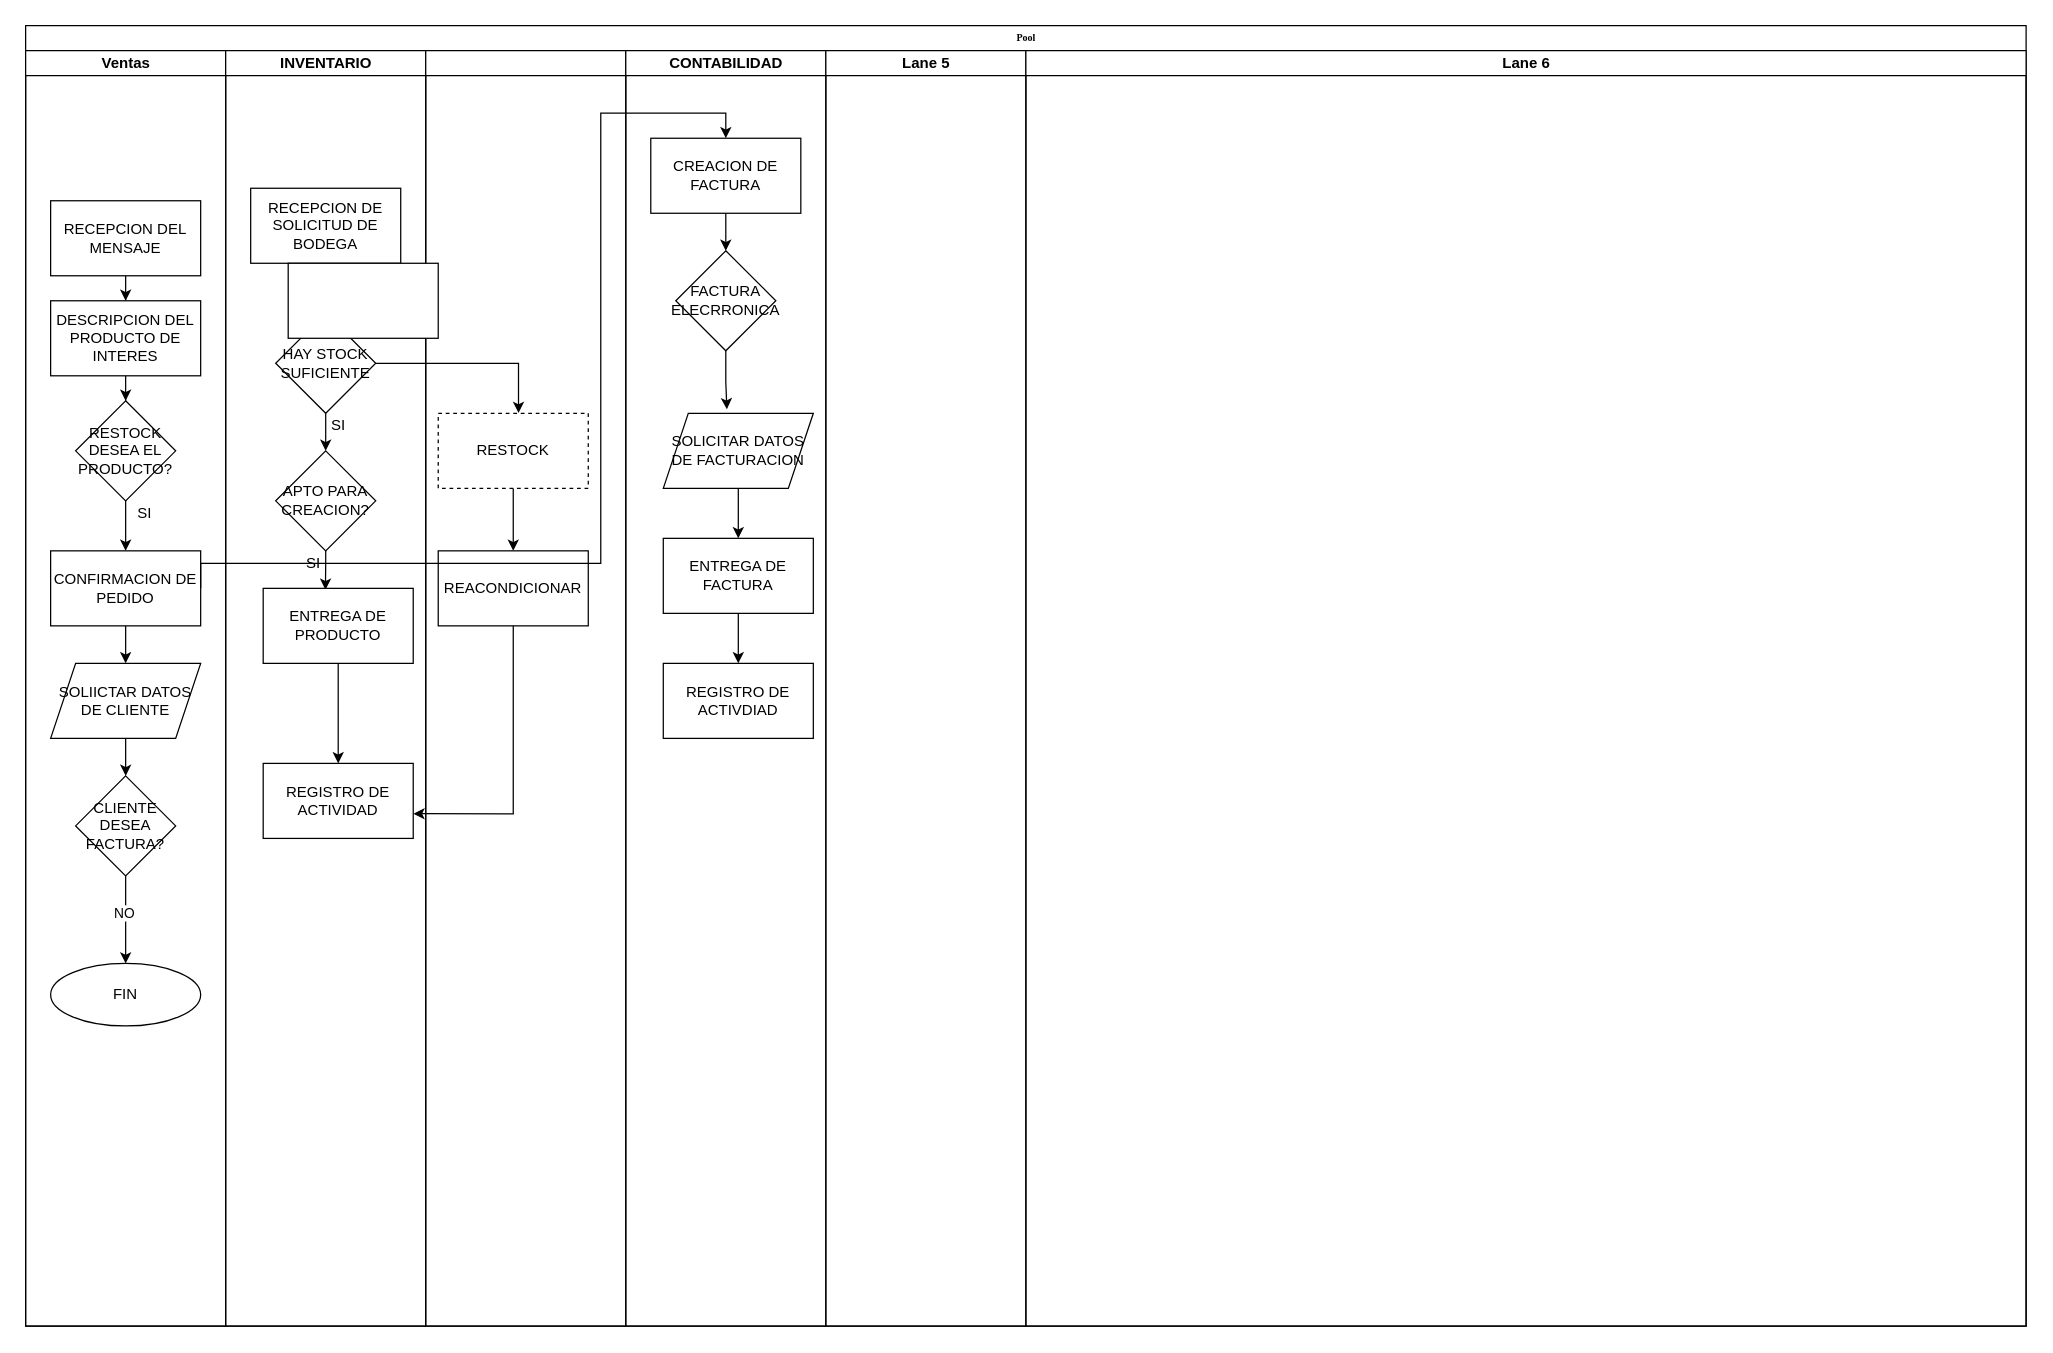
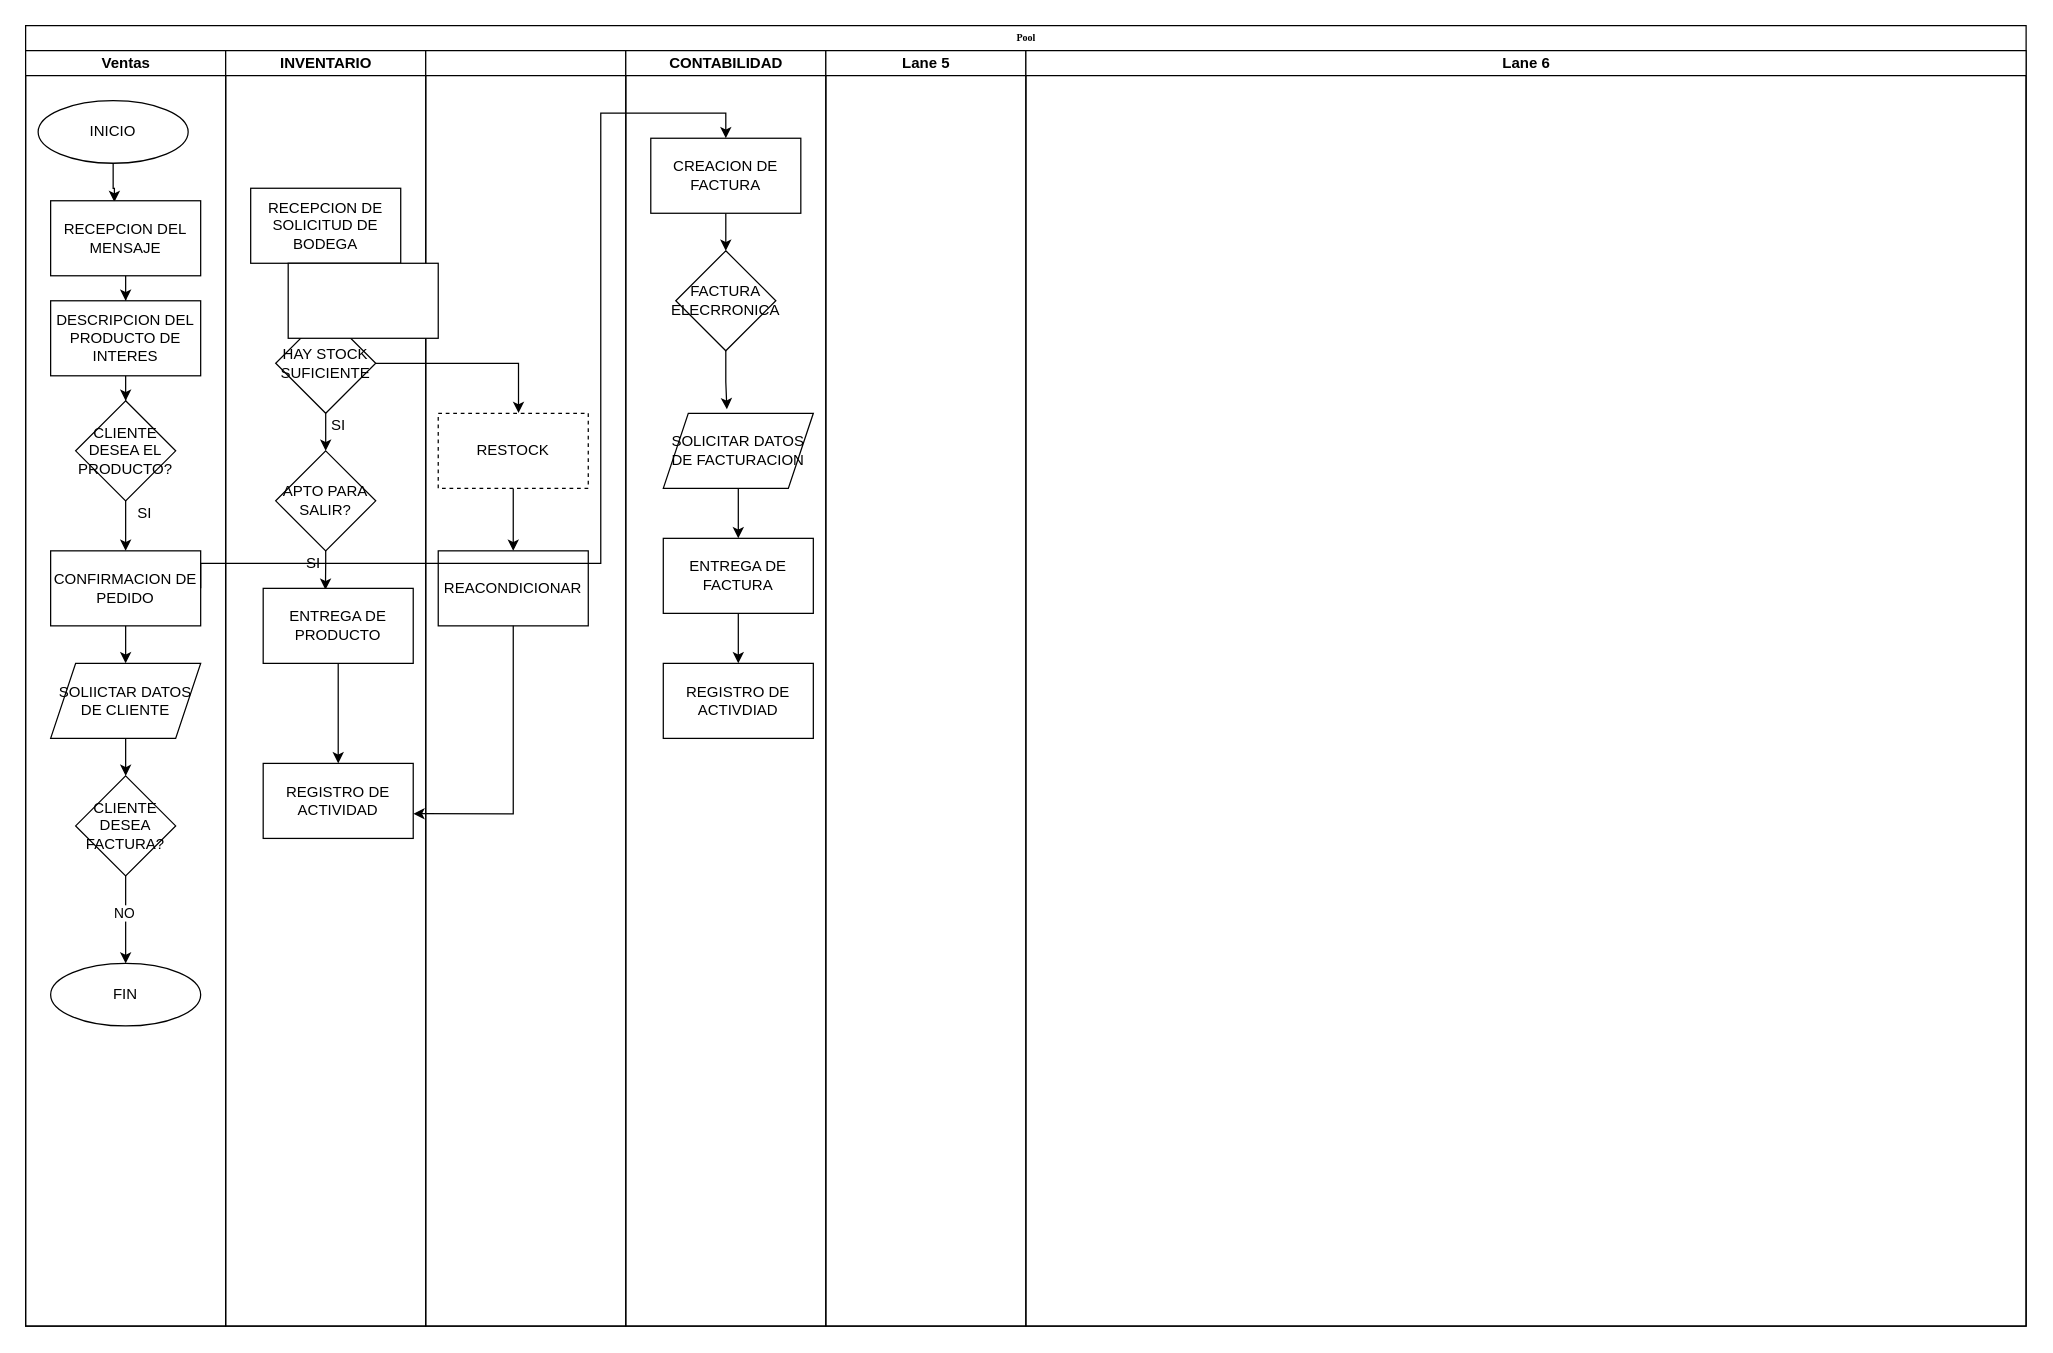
  <mxCell id="0" />
  <mxCell id="1" parent="0" />
  <mxCell id="2" value="Pool" style="swimlane;html=1;childLayout=stackLayout;startSize=20;rounded=0;shadow=0;labelBackgroundColor=none;strokeWidth=1;fontFamily=Verdana;fontSize=8;align=center;" parent="1" vertex="1"><mxGeometry x="20" y="20" width="1600" height="1040" as="geometry" /></mxCell>
  <mxCell id="3" value="Ventas" style="swimlane;html=1;startSize=20;" parent="2" vertex="1"><mxGeometry y="20" width="160" height="1020" as="geometry" /></mxCell>
+ <mxCell id="4" style="edgeStyle=orthogonalEdgeStyle;rounded=0;orthogonalLoop=1;jettySize=auto;html=1;entryX=0.425;entryY=0.017;entryDx=0;entryDy=0;entryPerimeter=0;" edge="1" parent="3" source="5" target="8"><mxGeometry relative="1" as="geometry" /></mxCell>
+ <mxCell id="5" value="INICIO" style="ellipse;whiteSpace=wrap;html=1;" vertex="1" parent="3"><mxGeometry x="10" y="40" width="120" height="50" as="geometry" /></mxCell>
  <mxCell id="6" value="FIN" style="ellipse;whiteSpace=wrap;html=1;" vertex="1" parent="3"><mxGeometry x="20" y="730" width="120" height="50" as="geometry" /></mxCell>
  <mxCell id="7" style="edgeStyle=orthogonalEdgeStyle;rounded=0;orthogonalLoop=1;jettySize=auto;html=1;entryX=0.5;entryY=0;entryDx=0;entryDy=0;" edge="1" parent="3" source="8" target="10"><mxGeometry relative="1" as="geometry" /></mxCell>
  <mxCell id="8" value="RECEPCION DEL MENSAJE" style="rounded=0;whiteSpace=wrap;html=1;" vertex="1" parent="3"><mxGeometry x="20" y="120" width="120" height="60" as="geometry" /></mxCell>
  <mxCell id="9" style="edgeStyle=orthogonalEdgeStyle;rounded=0;orthogonalLoop=1;jettySize=auto;html=1;entryX=0.5;entryY=0;entryDx=0;entryDy=0;" edge="1" parent="3" source="10" target="14"><mxGeometry relative="1" as="geometry" /></mxCell>
  <mxCell id="10" value="DESCRIPCION DEL PRODUCTO DE INTERES" style="rounded=0;whiteSpace=wrap;html=1;" vertex="1" parent="3"><mxGeometry x="20" y="200" width="120" height="60" as="geometry" /></mxCell>
  <mxCell id="11" style="edgeStyle=orthogonalEdgeStyle;rounded=0;orthogonalLoop=1;jettySize=auto;html=1;entryX=0.5;entryY=0;entryDx=0;entryDy=0;" edge="1" parent="3" source="12" target="16"><mxGeometry relative="1" as="geometry" /></mxCell>
  <mxCell id="12" value="CONFIRMACION DE PEDIDO" style="rounded=0;whiteSpace=wrap;html=1;" vertex="1" parent="3"><mxGeometry x="20" y="400" width="120" height="60" as="geometry" /></mxCell>
  <mxCell id="13" style="edgeStyle=orthogonalEdgeStyle;rounded=0;orthogonalLoop=1;jettySize=auto;html=1;" edge="1" parent="3" source="14" target="12"><mxGeometry relative="1" as="geometry" /></mxCell>
- <mxCell id="14" value="RESTOCK DESEA EL PRODUCTO?" style="rhombus;whiteSpace=wrap;html=1;" vertex="1" parent="3"><mxGeometry x="40" y="280" width="80" height="80" as="geometry" /></mxCell>
+ <mxCell id="14" value="CLIENTE DESEA EL PRODUCTO?" style="rhombus;whiteSpace=wrap;html=1;" vertex="1" parent="3"><mxGeometry x="40" y="280" width="80" height="80" as="geometry" /></mxCell>
  <mxCell id="15" style="edgeStyle=orthogonalEdgeStyle;rounded=0;orthogonalLoop=1;jettySize=auto;html=1;" edge="1" parent="3" source="16"><mxGeometry relative="1" as="geometry"><mxPoint x="80.029" y="580" as="targetPoint" /></mxGeometry></mxCell>
  <mxCell id="16" value="SOLIICTAR DATOS DE CLIENTE" style="shape=parallelogram;perimeter=parallelogramPerimeter;whiteSpace=wrap;html=1;fixedSize=1;" vertex="1" parent="3"><mxGeometry x="20" y="490" width="120" height="60" as="geometry" /></mxCell>
  <mxCell id="17" value="SI" style="text;html=1;align=center;verticalAlign=middle;resizable=0;points=[];autosize=1;" vertex="1" parent="3"><mxGeometry x="80" y="360" width="30" height="20" as="geometry" /></mxCell>
  <mxCell id="18" style="edgeStyle=orthogonalEdgeStyle;rounded=0;orthogonalLoop=1;jettySize=auto;html=1;" edge="1" parent="3" source="20" target="6"><mxGeometry relative="1" as="geometry" /></mxCell>
  <mxCell id="19" value="NO" style="edgeLabel;html=1;align=center;verticalAlign=middle;resizable=0;points=[];" vertex="1" connectable="0" parent="18"><mxGeometry x="-0.167" y="-2" relative="1" as="geometry"><mxPoint as="offset" /></mxGeometry></mxCell>
  <mxCell id="20" value="CLIENTE DESEA FACTURA?" style="rhombus;whiteSpace=wrap;html=1;" vertex="1" parent="3"><mxGeometry x="40" y="580" width="80" height="80" as="geometry" /></mxCell>
  <mxCell id="21" value="INVENTARIO" style="swimlane;html=1;startSize=20;" parent="2" vertex="1"><mxGeometry x="160" y="20" width="160" height="1020" as="geometry" /></mxCell>
  <mxCell id="22" style="edgeStyle=orthogonalEdgeStyle;rounded=0;orthogonalLoop=1;jettySize=auto;html=1;entryX=0.5;entryY=0;entryDx=0;entryDy=0;" edge="1" parent="21" source="23" target="25"><mxGeometry relative="1" as="geometry" /></mxCell>
  <mxCell id="23" value="RECEPCION DE SOLICITUD DE BODEGA" style="rounded=0;whiteSpace=wrap;html=1;" vertex="1" parent="21"><mxGeometry x="20" y="110" width="120" height="60" as="geometry" /></mxCell>
  <mxCell id="24" style="edgeStyle=orthogonalEdgeStyle;rounded=0;orthogonalLoop=1;jettySize=auto;html=1;entryX=0.5;entryY=0;entryDx=0;entryDy=0;" edge="1" parent="21" source="25" target="27"><mxGeometry relative="1" as="geometry" /></mxCell>
  <mxCell id="25" value="HAY STOCK SUFICIENTE" style="rhombus;whiteSpace=wrap;html=1;" vertex="1" parent="21"><mxGeometry x="40" y="210" width="80" height="80" as="geometry" /></mxCell>
  <mxCell id="26" style="edgeStyle=orthogonalEdgeStyle;rounded=0;orthogonalLoop=1;jettySize=auto;html=1;exitX=0.5;exitY=1;exitDx=0;exitDy=0;entryX=0.415;entryY=0.019;entryDx=0;entryDy=0;entryPerimeter=0;" edge="1" parent="21" source="27" target="29"><mxGeometry relative="1" as="geometry"><Array as="points"><mxPoint x="80" y="410" /><mxPoint x="80" y="410" /></Array></mxGeometry></mxCell>
- <mxCell id="27" value="APTO PARA CREACION?" style="rhombus;whiteSpace=wrap;html=1;" vertex="1" parent="21"><mxGeometry x="40" y="320" width="80" height="80" as="geometry" /></mxCell>
+ <mxCell id="27" value="APTO PARA SALIR?" style="rhombus;whiteSpace=wrap;html=1;" vertex="1" parent="21"><mxGeometry x="40" y="320" width="80" height="80" as="geometry" /></mxCell>
  <mxCell id="28" style="edgeStyle=orthogonalEdgeStyle;rounded=0;orthogonalLoop=1;jettySize=auto;html=1;entryX=0.5;entryY=0;entryDx=0;entryDy=0;" edge="1" parent="21" source="29" target="30"><mxGeometry relative="1" as="geometry" /></mxCell>
  <mxCell id="29" value="ENTREGA DE PRODUCTO" style="rounded=0;whiteSpace=wrap;html=1;" vertex="1" parent="21"><mxGeometry x="30" y="430" width="120" height="60" as="geometry" /></mxCell>
  <mxCell id="30" value="REGISTRO DE ACTIVIDAD" style="rounded=0;whiteSpace=wrap;html=1;" vertex="1" parent="21"><mxGeometry x="30" y="570" width="120" height="60" as="geometry" /></mxCell>
  <mxCell id="31" value="SI" style="text;html=1;align=center;verticalAlign=middle;resizable=0;points=[];autosize=1;" vertex="1" parent="21"><mxGeometry x="55" y="400" width="30" height="20" as="geometry" /></mxCell>
  <mxCell id="32" value="" style="swimlane;html=1;startSize=20;" parent="2" vertex="1"><mxGeometry x="320" y="20" width="160" height="1020" as="geometry" /></mxCell>
  <mxCell id="33" style="edgeStyle=orthogonalEdgeStyle;rounded=0;orthogonalLoop=1;jettySize=auto;html=1;entryX=0.5;entryY=0;entryDx=0;entryDy=0;" edge="1" parent="32" source="34" target="35"><mxGeometry relative="1" as="geometry" /></mxCell>
  <mxCell id="34" value="RESTOCK" style="rounded=0;whiteSpace=wrap;html=1;dashed=1;" vertex="1" parent="32"><mxGeometry x="10" y="290" width="120" height="60" as="geometry" /></mxCell>
  <mxCell id="35" value="REACONDICIONAR" style="rounded=0;whiteSpace=wrap;html=1;" vertex="1" parent="32"><mxGeometry x="10" y="400" width="120" height="60" as="geometry" /></mxCell>
  <mxCell id="36" value="CONTABILIDAD" style="swimlane;html=1;startSize=20;" parent="2" vertex="1"><mxGeometry x="480" y="20" width="160" height="1020" as="geometry" /></mxCell>
  <mxCell id="37" style="edgeStyle=orthogonalEdgeStyle;rounded=0;orthogonalLoop=1;jettySize=auto;html=1;entryX=0.5;entryY=0;entryDx=0;entryDy=0;" edge="1" parent="36" source="38" target="40"><mxGeometry relative="1" as="geometry" /></mxCell>
  <mxCell id="38" value="CREACION DE FACTURA" style="rounded=0;whiteSpace=wrap;html=1;" vertex="1" parent="36"><mxGeometry x="20" y="70" width="120" height="60" as="geometry" /></mxCell>
  <mxCell id="39" style="edgeStyle=orthogonalEdgeStyle;rounded=0;orthogonalLoop=1;jettySize=auto;html=1;entryX=0.424;entryY=-0.053;entryDx=0;entryDy=0;entryPerimeter=0;" edge="1" parent="36" source="40" target="42"><mxGeometry relative="1" as="geometry" /></mxCell>
  <mxCell id="40" value="FACTURA ELECRRONICA" style="rhombus;whiteSpace=wrap;html=1;" vertex="1" parent="36"><mxGeometry x="40" y="160" width="80" height="80" as="geometry" /></mxCell>
  <mxCell id="41" style="edgeStyle=orthogonalEdgeStyle;rounded=0;orthogonalLoop=1;jettySize=auto;html=1;entryX=0.5;entryY=0;entryDx=0;entryDy=0;" edge="1" parent="36" source="42" target="44"><mxGeometry relative="1" as="geometry" /></mxCell>
  <mxCell id="42" value="SOLICITAR DATOS DE FACTURACION" style="shape=parallelogram;perimeter=parallelogramPerimeter;whiteSpace=wrap;html=1;fixedSize=1;" vertex="1" parent="36"><mxGeometry x="30" y="290" width="120" height="60" as="geometry" /></mxCell>
  <mxCell id="43" style="edgeStyle=orthogonalEdgeStyle;rounded=0;orthogonalLoop=1;jettySize=auto;html=1;entryX=0.5;entryY=0;entryDx=0;entryDy=0;" edge="1" parent="36" source="44" target="45"><mxGeometry relative="1" as="geometry" /></mxCell>
  <mxCell id="44" value="ENTREGA DE FACTURA" style="rounded=0;whiteSpace=wrap;html=1;" vertex="1" parent="36"><mxGeometry x="30" y="390" width="120" height="60" as="geometry" /></mxCell>
  <mxCell id="45" value="REGISTRO DE ACTIVDIAD" style="rounded=0;whiteSpace=wrap;html=1;" vertex="1" parent="36"><mxGeometry x="30" y="490" width="120" height="60" as="geometry" /></mxCell>
  <mxCell id="46" value="Lane 5" style="swimlane;html=1;startSize=20;" parent="2" vertex="1"><mxGeometry x="640" y="20" width="160" height="1020" as="geometry" /></mxCell>
  <mxCell id="47" value="Lane 6" style="swimlane;html=1;startSize=20;" parent="2" vertex="1"><mxGeometry x="800" y="20" width="800" height="1020" as="geometry" /></mxCell>
  <mxCell id="48" style="edgeStyle=orthogonalEdgeStyle;rounded=0;orthogonalLoop=1;jettySize=auto;html=1;exitX=1;exitY=0.5;exitDx=0;exitDy=0;entryX=0.535;entryY=-0.005;entryDx=0;entryDy=0;entryPerimeter=0;" edge="1" parent="2" source="25" target="34"><mxGeometry relative="1" as="geometry" /></mxCell>
  <mxCell id="49" style="edgeStyle=orthogonalEdgeStyle;rounded=0;orthogonalLoop=1;jettySize=auto;html=1;entryX=1.001;entryY=0.671;entryDx=0;entryDy=0;entryPerimeter=0;" edge="1" parent="2" source="35" target="30"><mxGeometry relative="1" as="geometry"><mxPoint x="390" y="630" as="targetPoint" /><Array as="points"><mxPoint x="390" y="630" /></Array></mxGeometry></mxCell>
  <mxCell id="50" style="edgeStyle=orthogonalEdgeStyle;rounded=0;orthogonalLoop=1;jettySize=auto;html=1;exitX=1;exitY=0.5;exitDx=0;exitDy=0;entryX=0.5;entryY=0;entryDx=0;entryDy=0;" edge="1" parent="2" source="12" target="38"><mxGeometry relative="1" as="geometry"><Array as="points"><mxPoint x="140" y="430" /><mxPoint x="460" y="430" /><mxPoint x="460" y="70" /><mxPoint x="560" y="70" /></Array></mxGeometry></mxCell>
  <mxCell id="51" value="SI" style="text;html=1;align=center;verticalAlign=middle;resizable=0;points=[];autosize=1;" vertex="1" parent="1"><mxGeometry x="255" y="330" width="30" height="20" as="geometry" /></mxCell>
  <mxCell id="52" value="" style="rounded=0;whiteSpace=wrap;html=1;" vertex="1" parent="1"><mxGeometry x="230" y="210" width="120" height="60" as="geometry" /></mxCell>
